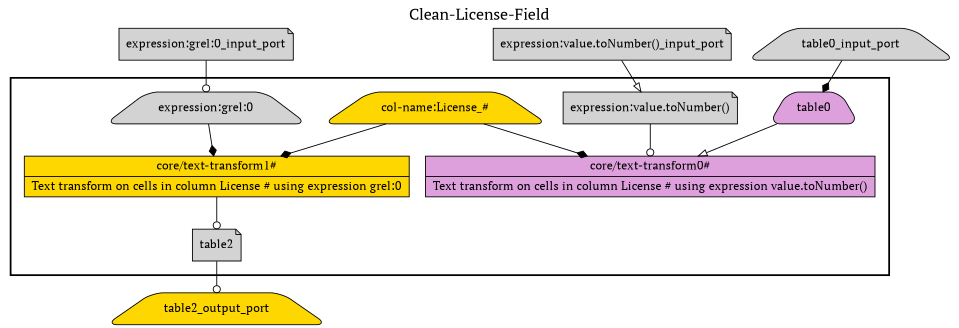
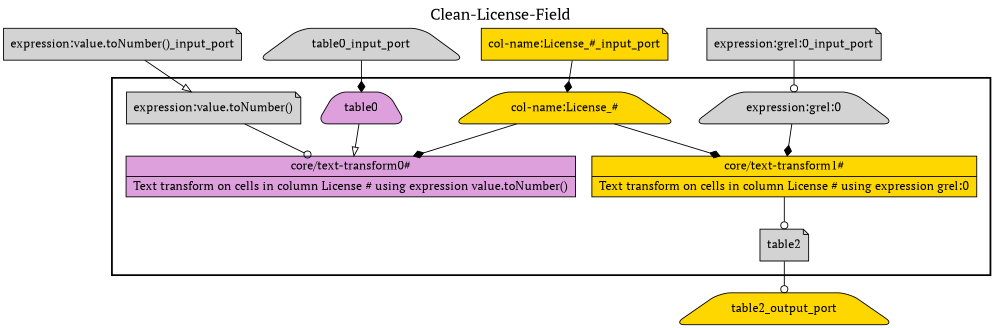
  digraph {
    fontname="PT Serif"
    fontsize=18
    label="Clean-License-Field"
    labelloc=t
    rankdir=TB
    node [fillcolor=lightgrey fontname="PT Serif" peripheries=1 shape=note style="rounded,filled"]
    edge [arrowhead=diamond fontname="PT Serif"]
    n1 [fillcolor=plum label="{<f0> core/text-transform0# |<f1> Text transform on cells in column License # using expression value.toNumber()}" rankdir=LR shape=record style=filled]
    n2 [fillcolor=gold label="{<f0> core/text-transform1# |<f1> Text transform on cells in column License # using expression grel\:0}" rankdir=LR shape=record style=filled]
    table2
    table0 [fillcolor=plum shape=trapezium]
    "col-name:License_#" [fillcolor=gold shape=trapezium]
    "expression:value.toNumber()"
    "expression:grel:0" [shape=trapezium]
    table2_output_port [fillcolor=gold shape=trapezium width=0.2]
    "expression:value.toNumber()_input_port" [width=0.2]
+   "col-name:License_#_input_port" [fillcolor=gold width=0.2]
    "expression:grel:0_input_port" [width=0.2]
    table0_input_port [shape=trapezium width=0.2]
    subgraph cluster_1 {
      color=black
      label=""
      penwidth=2
      subgraph cluster_2 {
        color=black
        label=""
        penwidth=0
        n1
        n2
        table2
        table0
        "col-name:License_#"
        "expression:value.toNumber()"
        "expression:grel:0"
      }
    }
    n2 -> table2 [arrowhead=odot]
    table2 -> table2_output_port [arrowhead=odot]
    table0 -> n1 [arrowhead=onormal]
    "col-name:License_#" -> n1
    "col-name:License_#" -> n2
    "expression:value.toNumber()" -> n1 [arrowhead=odot]
    "expression:grel:0" -> n2
    "expression:value.toNumber()_input_port" -> "expression:value.toNumber()" [arrowhead=onormal]
+   "col-name:License_#_input_port" -> "col-name:License_#"
    "expression:grel:0_input_port" -> "expression:grel:0" [arrowhead=odot]
    table0_input_port -> table0
  }
